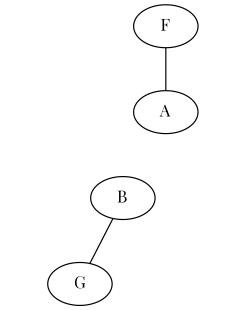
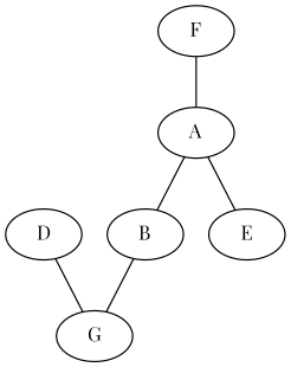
  graph {
    fontname="Playfair Display"
    node [fontname="Playfair Display"]
    edge [fontname="Playfair Display"]
    A
    B
+   E
    G
+   D
    F
+   A -- B
+   A -- E
    B -- G
+   D -- G
    F -- A
  }
